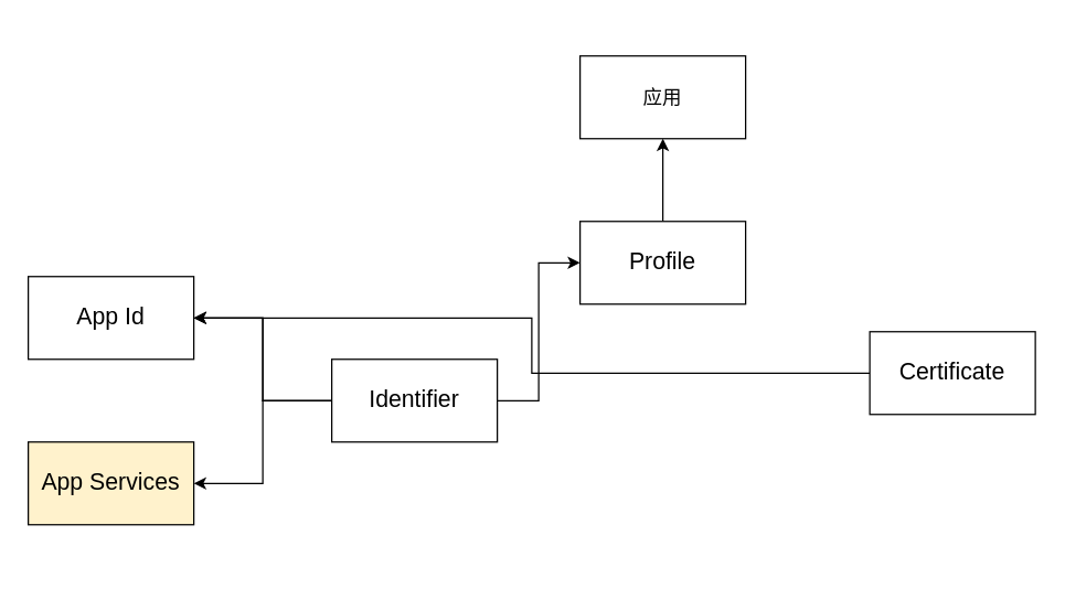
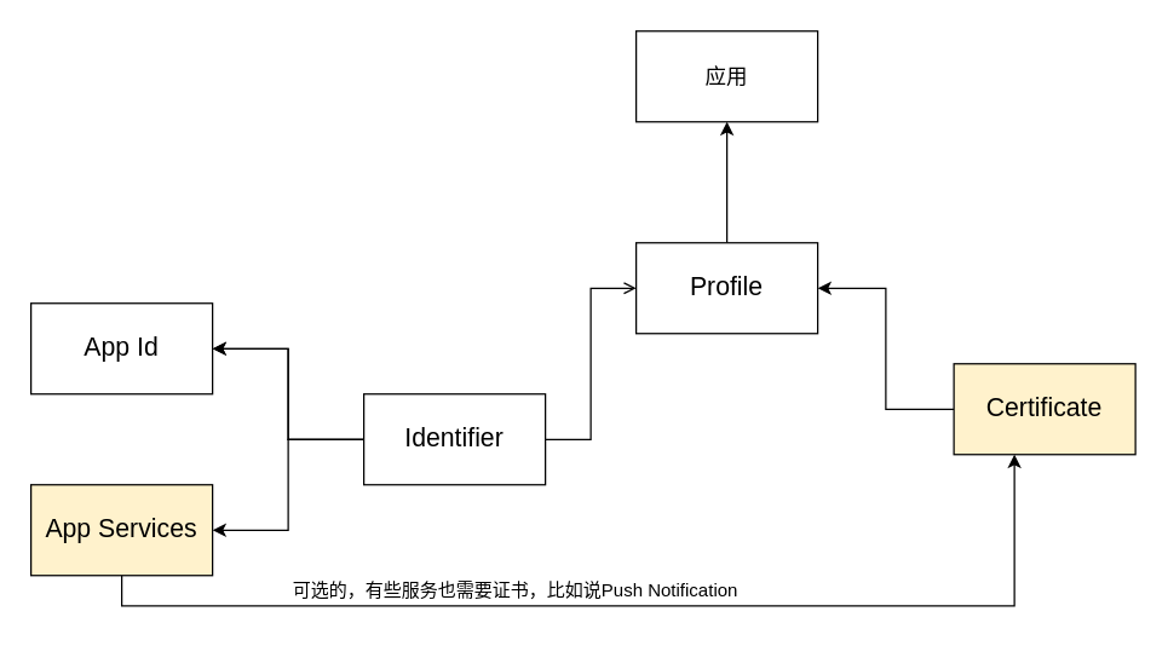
  <mxCell id="0" />
  <mxCell id="1" parent="0" />
  <mxCell id="2" value="" style="edgeStyle=orthogonalEdgeStyle;rounded=0;orthogonalLoop=1;jettySize=auto;html=1;" edge="1" parent="1" source="6" target="11"><mxGeometry relative="1" as="geometry" /></mxCell>
  <mxCell id="3" value="" style="edgeStyle=orthogonalEdgeStyle;rounded=0;orthogonalLoop=1;jettySize=auto;html=1;" edge="1" parent="1" source="6" target="11"><mxGeometry relative="1" as="geometry" /></mxCell>
  <mxCell id="4" style="edgeStyle=orthogonalEdgeStyle;rounded=0;orthogonalLoop=1;jettySize=auto;html=1;entryX=1;entryY=0.5;entryDx=0;entryDy=0;" edge="1" parent="1" source="6" target="13"><mxGeometry relative="1" as="geometry" /></mxCell>
- <mxCell id="5" style="edgeStyle=orthogonalEdgeStyle;rounded=0;orthogonalLoop=1;jettySize=auto;html=1;entryX=0;entryY=0.5;entryDx=0;entryDy=0;" edge="1" parent="1" source="6" target="8"><mxGeometry relative="1" as="geometry" /></mxCell>
+ <mxCell id="5" style="edgeStyle=orthogonalEdgeStyle;rounded=0;orthogonalLoop=1;jettySize=auto;html=1;entryX=0;entryY=0.5;entryDx=0;entryDy=0;endArrow=open;" edge="1" parent="1" source="6" target="8"><mxGeometry relative="1" as="geometry" /></mxCell>
  <mxCell id="6" value="Identifier" style="whiteSpace=wrap;html=1;fontSize=17;" vertex="1" parent="1"><mxGeometry x="240" y="260" width="120" height="60" as="geometry" /></mxCell>
  <mxCell id="7" style="edgeStyle=orthogonalEdgeStyle;rounded=0;orthogonalLoop=1;jettySize=auto;html=1;entryX=0.5;entryY=1;entryDx=0;entryDy=0;" edge="1" parent="1" source="8" target="15"><mxGeometry relative="1" as="geometry" /></mxCell>
  <mxCell id="8" value="Profile" style="whiteSpace=wrap;html=1;fontSize=17;" vertex="1" parent="1"><mxGeometry x="420" y="160" width="120" height="60" as="geometry" /></mxCell>
- <mxCell id="9" style="edgeStyle=orthogonalEdgeStyle;rounded=0;orthogonalLoop=1;jettySize=auto;html=1;" edge="1" parent="1" source="10" target="11"><mxGeometry relative="1" as="geometry" /></mxCell>
- <mxCell id="10" value="Certificate" style="whiteSpace=wrap;html=1;fontSize=17;" vertex="1" parent="1"><mxGeometry x="630" y="240" width="120" height="60" as="geometry" /></mxCell>
+ <mxCell id="9" style="edgeStyle=orthogonalEdgeStyle;rounded=0;orthogonalLoop=1;jettySize=auto;html=1;entryX=1;entryY=0.5;entryDx=0;entryDy=0;" edge="1" parent="1" source="10" target="8"><mxGeometry relative="1" as="geometry" /></mxCell>
+ <mxCell id="10" value="Certificate" style="whiteSpace=wrap;html=1;fontSize=17;fillColor=#fff2cc;" vertex="1" parent="1"><mxGeometry x="630" y="240" width="120" height="60" as="geometry" /></mxCell>
  <mxCell id="11" value="App Id" style="whiteSpace=wrap;html=1;fontSize=17;" vertex="1" parent="1"><mxGeometry x="20" y="200" width="120" height="60" as="geometry" /></mxCell>
+ <mxCell id="12" style="edgeStyle=orthogonalEdgeStyle;rounded=0;orthogonalLoop=1;jettySize=auto;html=1;" edge="1" parent="1" source="13" target="10"><mxGeometry relative="1" as="geometry"><Array as="points"><mxPoint x="80" y="400" /><mxPoint x="670" y="400" /></Array></mxGeometry></mxCell>
  <mxCell id="13" value="App Services" style="whiteSpace=wrap;html=1;fontSize=17;fillColor=#fff2cc;" vertex="1" parent="1"><mxGeometry x="20" y="320" width="120" height="60" as="geometry" /></mxCell>
- <mxCell id="15" value="应用" style="whiteSpace=wrap;html=1;fontSize=14;" vertex="1" parent="1"><mxGeometry x="420" y="40" width="120" height="60" as="geometry" /></mxCell>
+ <mxCell id="14" value="可选的，有些服务也需要证书，比如说Push Notification" style="text;html=1;align=center;verticalAlign=middle;resizable=0;points=[];autosize=1;strokeColor=none;fillColor=none;" vertex="1" parent="1"><mxGeometry x="180" y="375" width="320" height="30" as="geometry" /></mxCell>
+ <mxCell id="15" value="应用" style="whiteSpace=wrap;html=1;fontSize=14;" vertex="1" parent="1"><mxGeometry x="420" y="20" width="120" height="60" as="geometry" /></mxCell>
